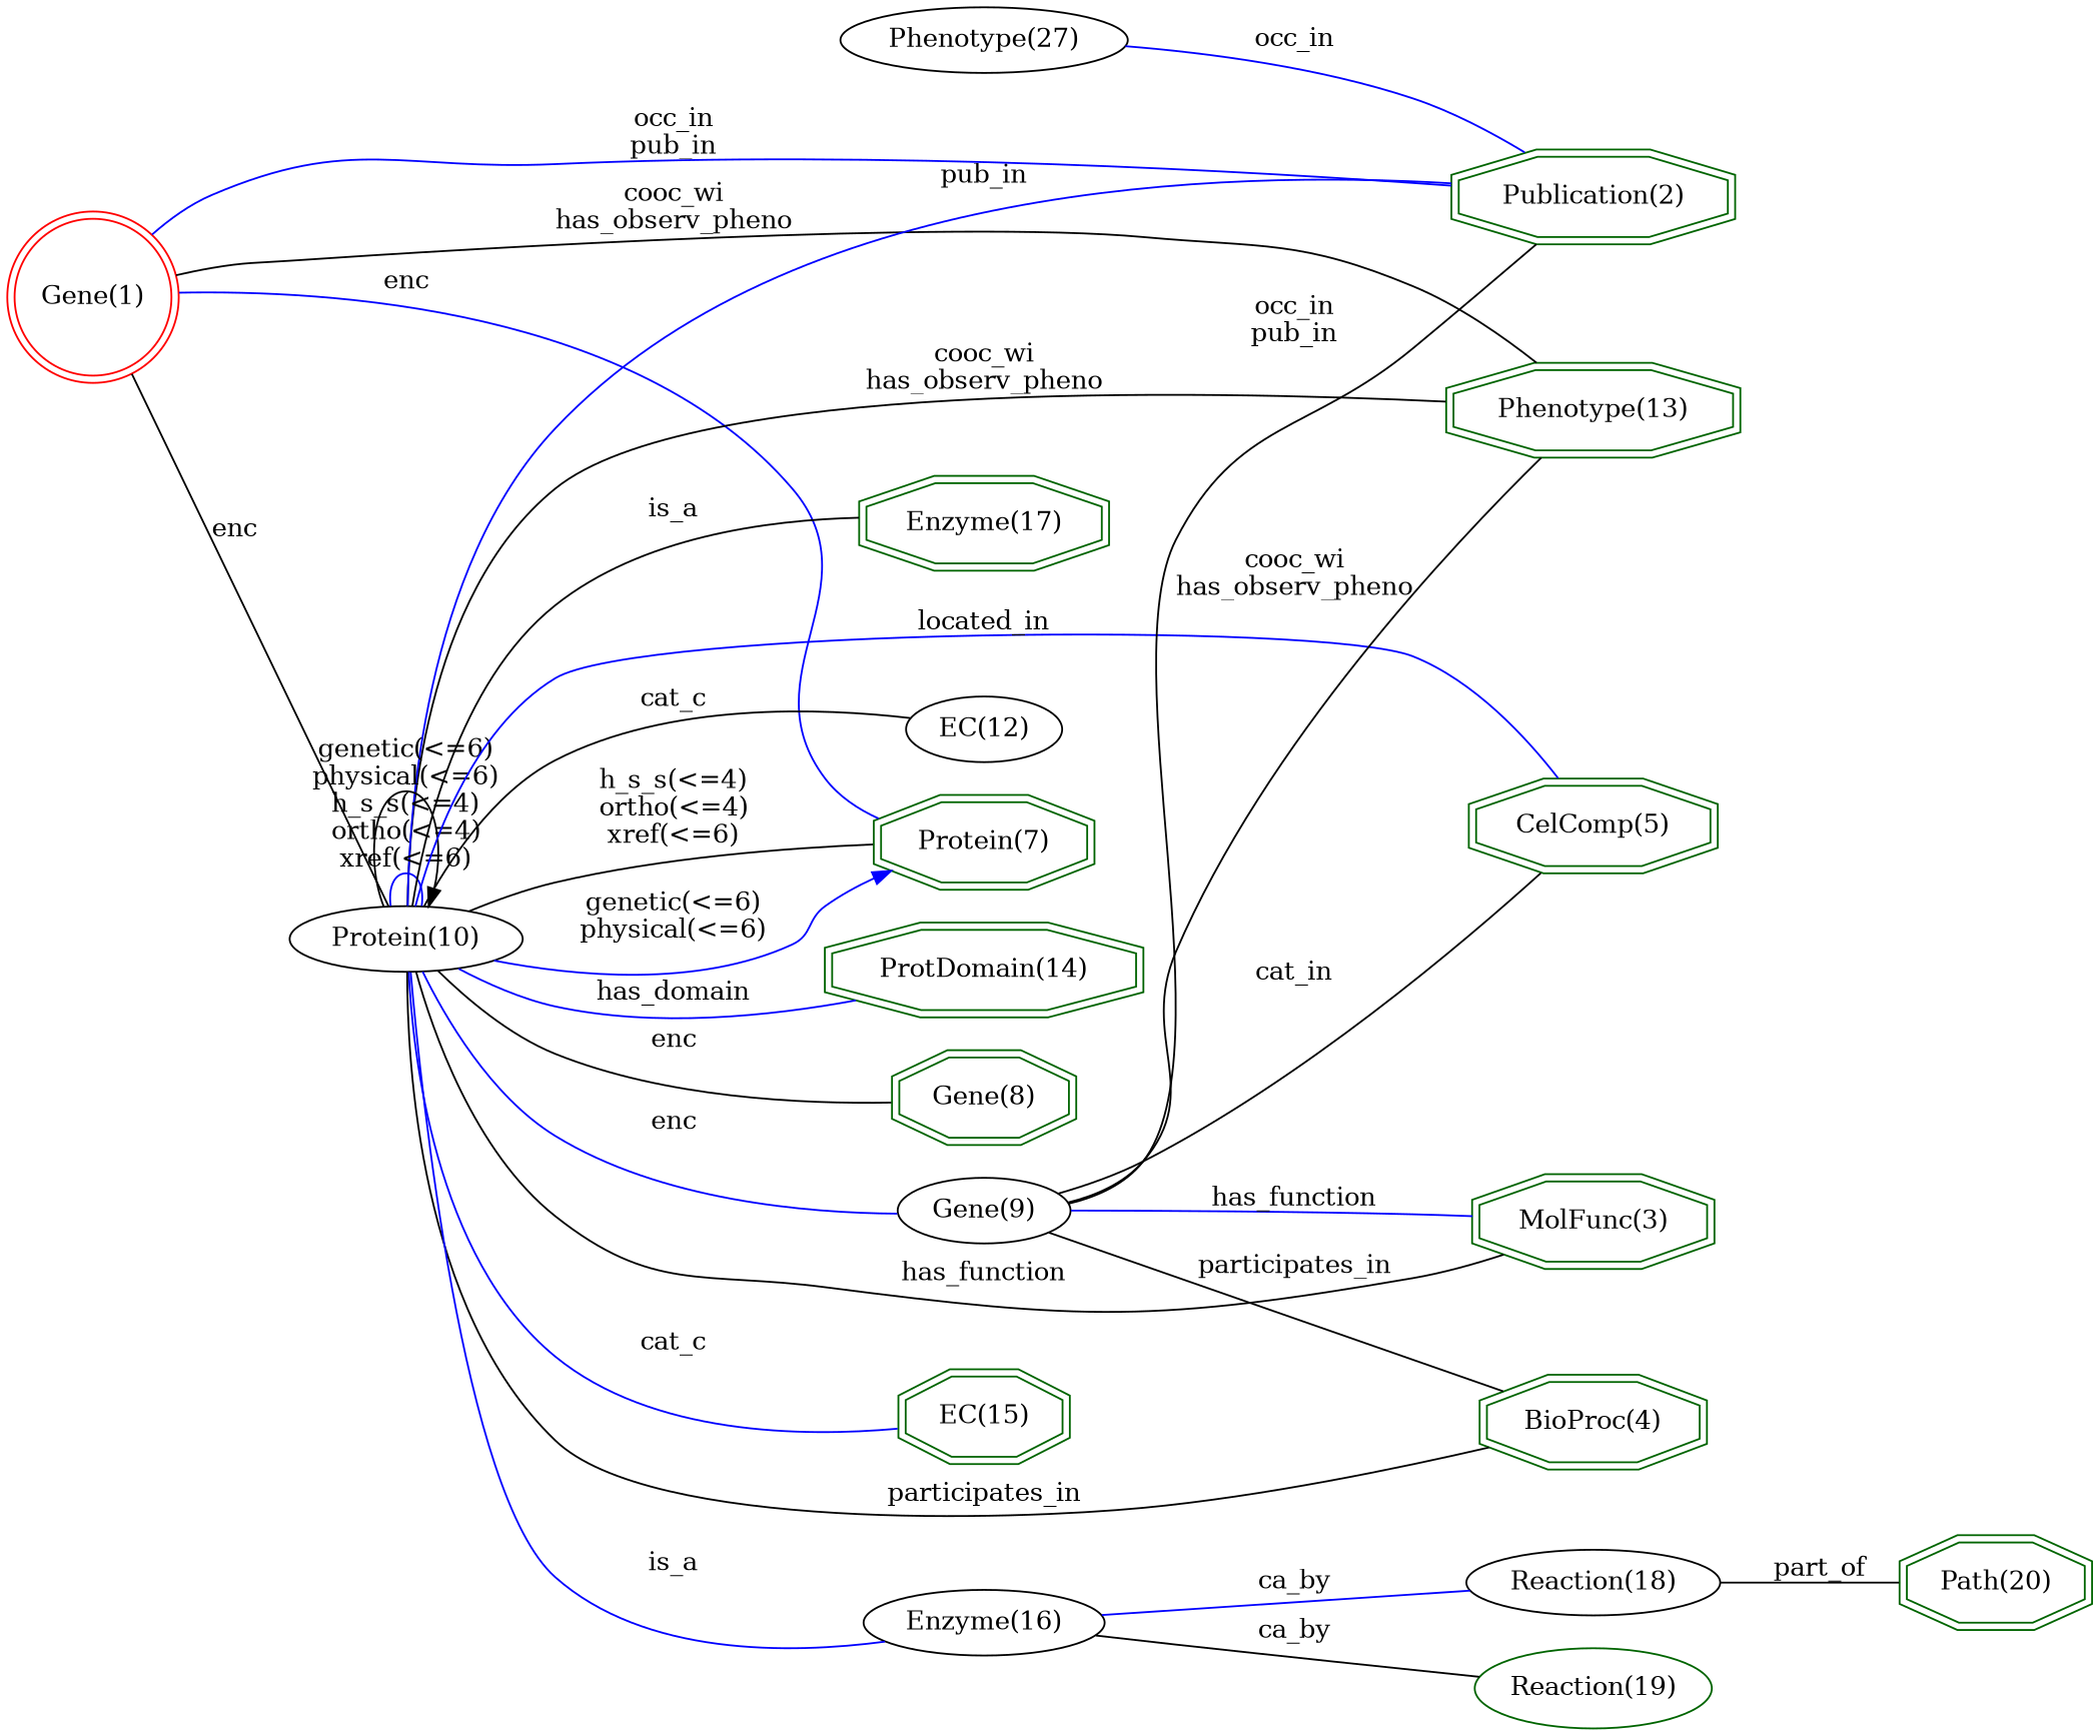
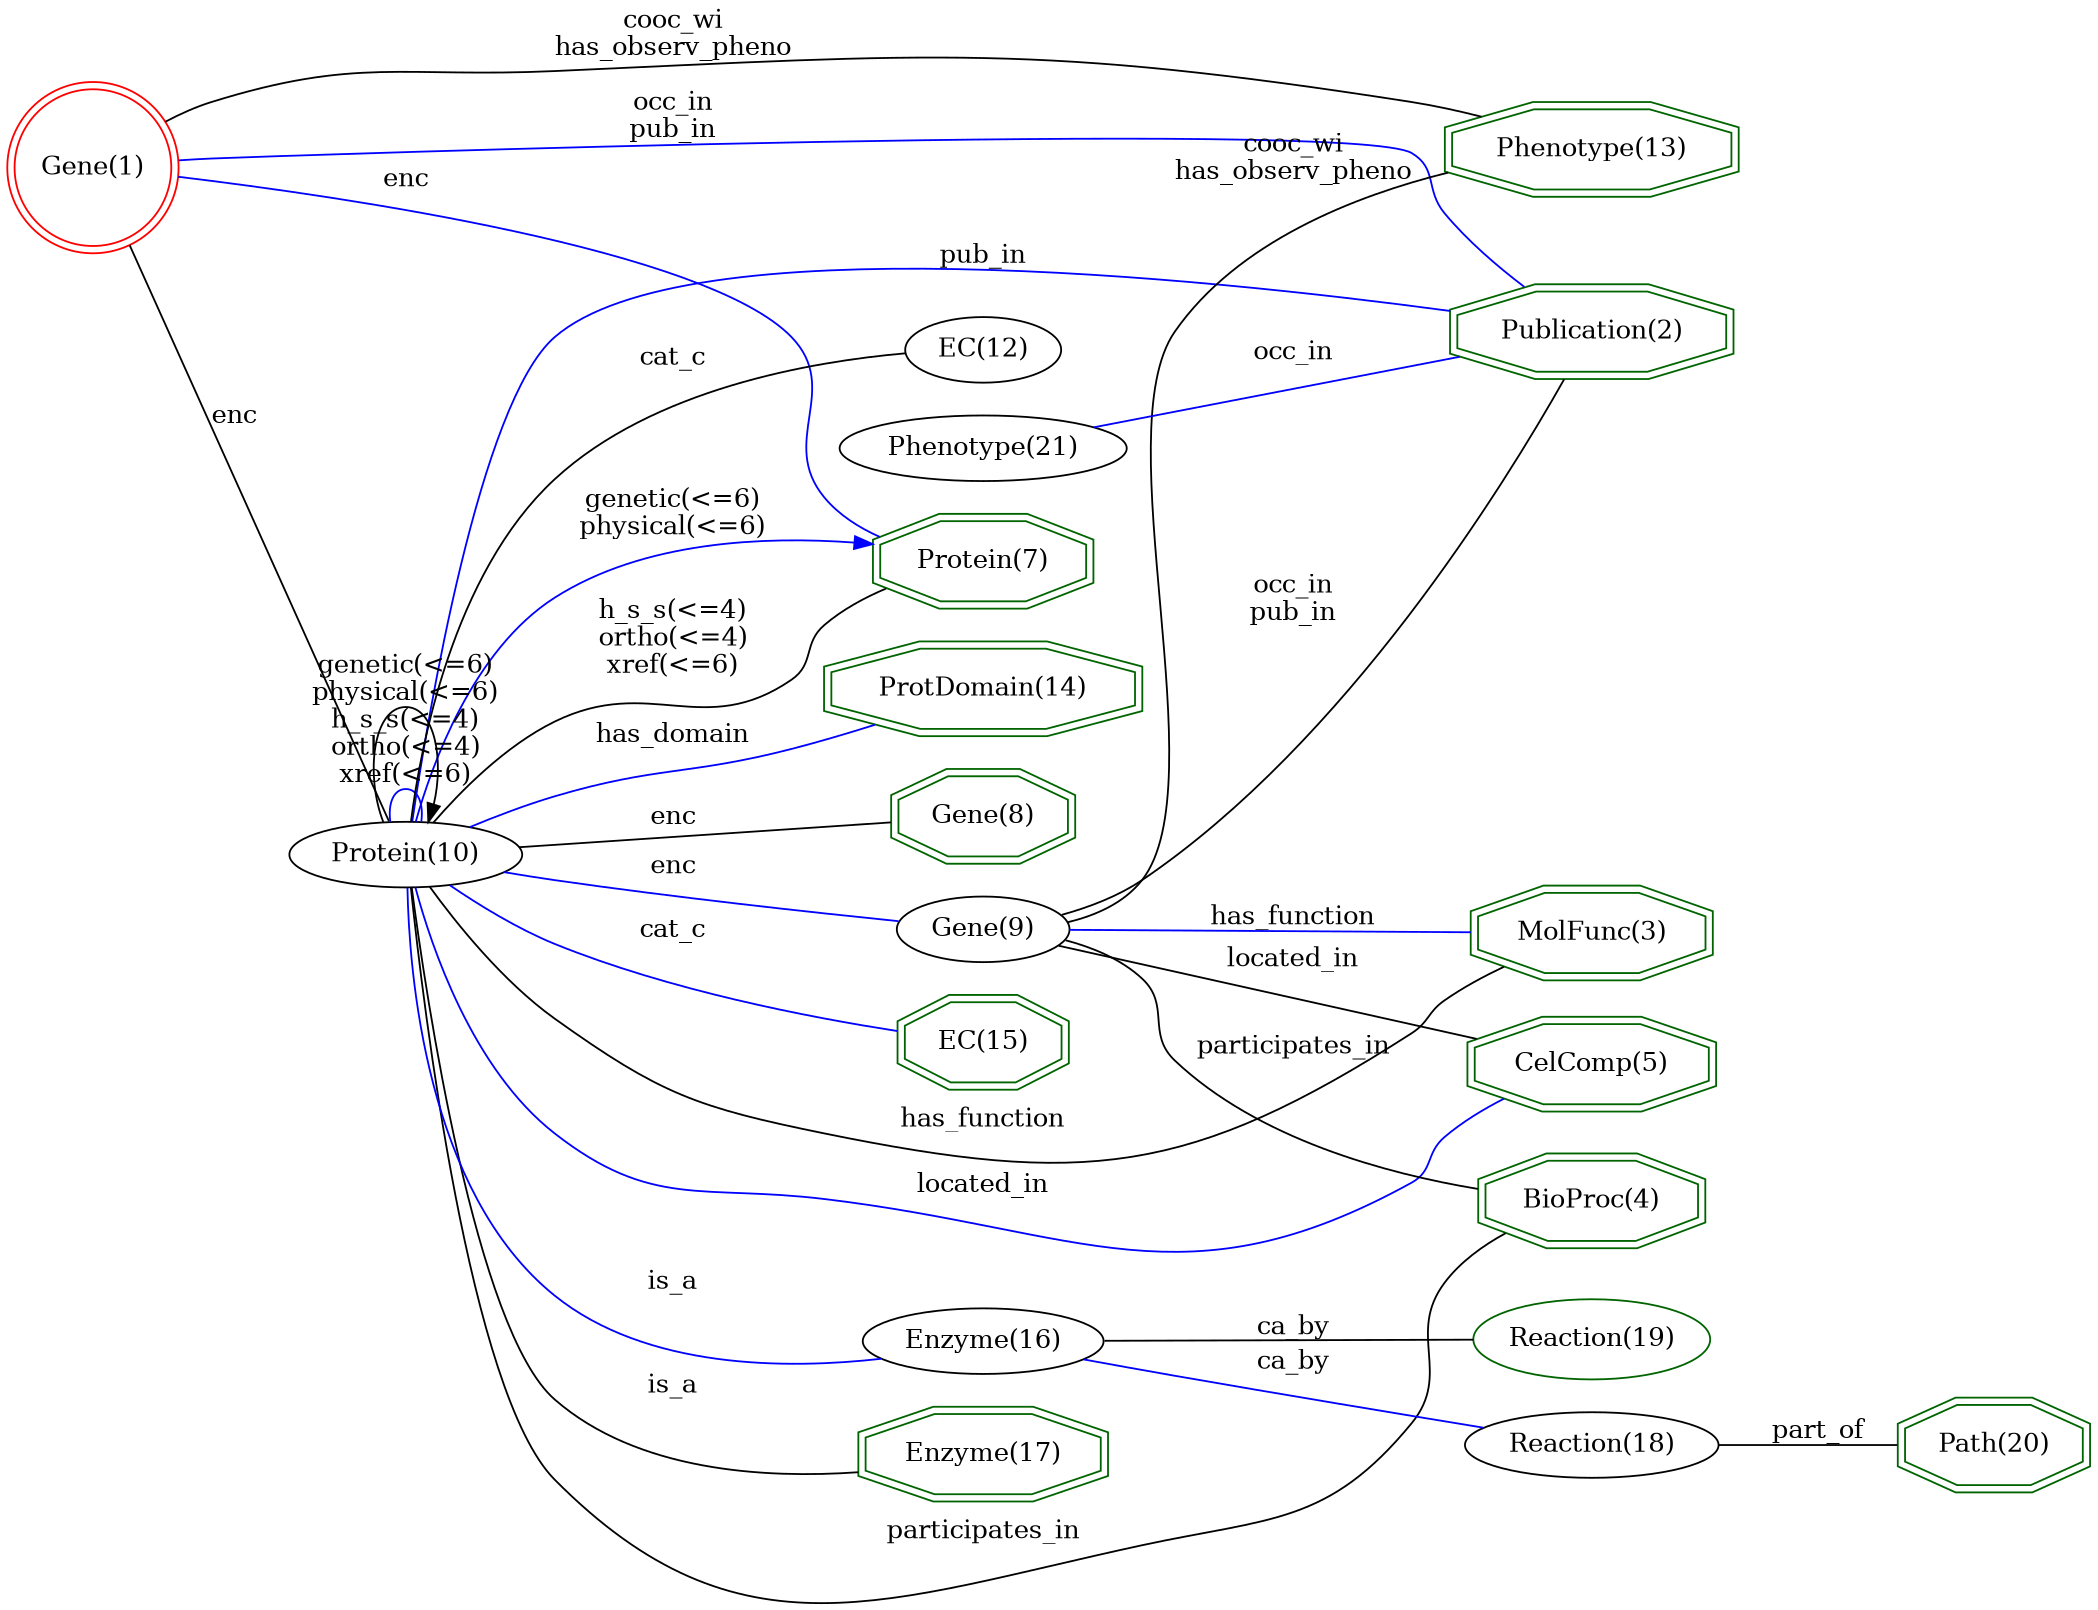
  digraph {
    rankdir=LR
    node [color=darkgreen shape=doubleoctagon]
    edge [arrowhead=none color=black]
    "ProtDomain(14)" [height=0.61111 width=2.1578]
    "Gene(8)" [height=0.61111 width=1.286]
    "Protein(7)" [height=0.61111 width=1.4931]
    "Path(20)" [height=0.61111 width=1.3307]
    "Gene(1)" [color=red height=1.1966 shape=doublecircle width=1.1966]
    "Phenotype(13)" [height=0.61111 width=1.9805]
    "Publication(2)" [height=0.61111 width=1.9362]
    "Protein(10)" [height=0.5 width=1.3996 color="" shape=""]
    "EC(15)" [height=0.61111 width=1.1977]
    "MolFunc(3)" [height=0.61111 width=1.7]
    "CelComp(5)" [height=0.61111 width=1.7443]
    "BioProc(4)" [height=0.61111 width=1.5966]
    "Enzyme(17)" [height=0.61111 width=1.7291]
    "EC(12)" [height=0.5 width=1.0039 color="" shape=""]
    "Gene(9)" [height=0.5 width=1.0855 color="" shape=""]
    "Enzyme(16)" [height=0.5 width=1.4949 color="" shape=""]
    "Reaction(19)" [height=0.61111 shape=ellipse width=1.803]
    "Reaction(18)" [height=0.5 width=1.5631 color="" shape=""]
-   "Phenotype(21)" [height=0.5 width=1.7271 label="Phenotype(27)" color="" shape=""]
+   "Phenotype(21)" [height=0.5 width=1.7271 color="" shape=""]
    "Gene(1)" -> "Protein(7)" [color=blue label=enc]
    "Gene(1)" -> "Phenotype(13)" [label="cooc_wi\nhas_observ_pheno"]
    "Gene(1)" -> "Publication(2)" [color=blue label="occ_in\npub_in"]
    "Gene(1)" -> "Protein(10)" [label=enc]
    "Protein(10)" -> "ProtDomain(14)" [color=blue label=has_domain]
    "Protein(10)" -> "Gene(8)" [label=enc]
    "Protein(10)" -> "Protein(7)" [label="h_s_s(<=4)\northo(<=4)\nxref(<=6)"]
    "Protein(10)" -> "Protein(7)" [arrowhead=normal color=blue label="genetic(<=6)\nphysical(<=6)"]
-   "Protein(10)" -> "Phenotype(13)" [label="cooc_wi\nhas_observ_pheno"]
    "Protein(10)" -> "Publication(2)" [color=blue label=pub_in]
    "Protein(10)" -> "Protein(10)" [color=blue label="h_s_s(<=4)\northo(<=4)\nxref(<=6)"]
    "Protein(10)" -> "Protein(10)" [arrowhead=normal label="genetic(<=6)\nphysical(<=6)"]
    "Protein(10)" -> "EC(15)" [color=blue label=cat_c]
    "Protein(10)" -> "MolFunc(3)" [label=has_function]
    "Protein(10)" -> "CelComp(5)" [color=blue label=located_in]
    "Protein(10)" -> "BioProc(4)" [label=participates_in]
    "Protein(10)" -> "Enzyme(17)" [label=is_a]
    "Protein(10)" -> "EC(12)" [label=cat_c]
    "Protein(10)" -> "Gene(9)" [color=blue label=enc]
    "Protein(10)" -> "Enzyme(16)" [color=blue label=is_a]
    "Gene(9)" -> "Phenotype(13)" [label="cooc_wi\nhas_observ_pheno"]
    "Gene(9)" -> "Publication(2)" [label="occ_in\npub_in"]
    "Gene(9)" -> "MolFunc(3)" [color=blue label=has_function]
-   "Gene(9)" -> "CelComp(5)" [label=cat_in]
+   "Gene(9)" -> "CelComp(5)" [label=located_in]
    "Gene(9)" -> "BioProc(4)" [label=participates_in]
    "Enzyme(16)" -> "Reaction(19)" [label=ca_by]
    "Enzyme(16)" -> "Reaction(18)" [color=blue label=ca_by]
    "Reaction(18)" -> "Path(20)" [label=part_of]
    "Phenotype(21)" -> "Publication(2)" [color=blue label=occ_in]
  }
